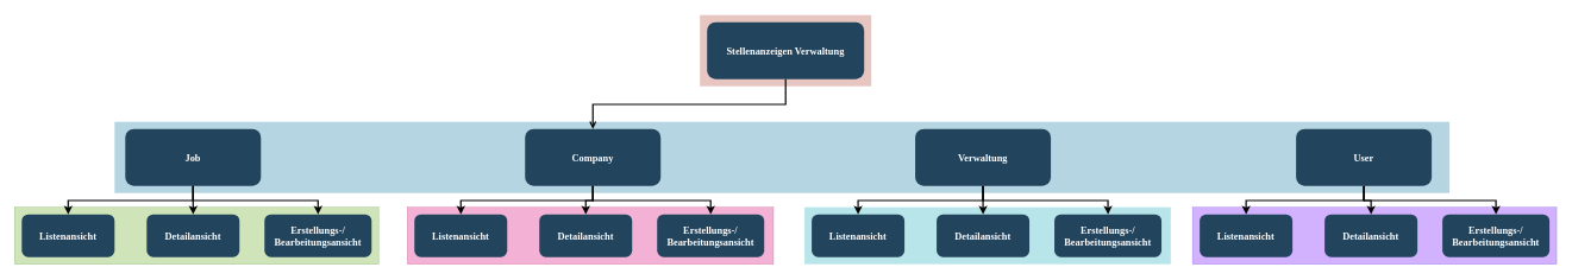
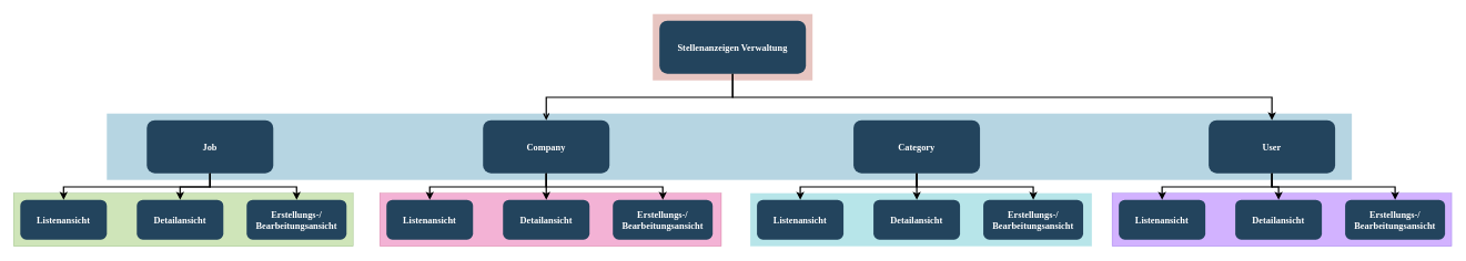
  <mxCell id="0" />
  <mxCell id="1" parent="0" />
  <mxCell id="2" value="" style="fillColor=#AE4132;strokeColor=none;opacity=30;" parent="1" vertex="1"><mxGeometry x="980" y="20.5" width="240" height="100" as="geometry" /></mxCell>
  <mxCell id="3" value="" style="fillColor=#10739E;strokeColor=none;opacity=30;" parent="1" vertex="1"><mxGeometry x="160" y="170.5" width="1870" height="100" as="geometry" /></mxCell>
  <mxCell id="4" value="" style="fillColor=#d80073;strokeColor=#A50040;opacity=30;fontColor=#ffffff;" parent="1" vertex="1"><mxGeometry x="570" y="290.5" width="513" height="80" as="geometry" /></mxCell>
  <mxCell id="5" value="Stellenanzeigen Verwaltung" style="rounded=1;fillColor=#23445D;gradientColor=none;strokeColor=none;fontColor=#FFFFFF;fontStyle=1;fontFamily=Tahoma;fontSize=14" parent="1" vertex="1"><mxGeometry x="990" y="30.5" width="220" height="80" as="geometry" /></mxCell>
- <mxCell id="7" value="Company" style="rounded=1;fillColor=#23445D;gradientColor=none;strokeColor=none;fontColor=#FFFFFF;fontStyle=1;fontFamily=Tahoma;fontSize=14" parent="1" vertex="1"><mxGeometry x="735" y="180.5" width="190" height="80" as="geometry" /></mxCell>
+ <mxCell id="6" value="" style="edgeStyle=elbowEdgeStyle;elbow=vertical;strokeWidth=2;rounded=0" parent="1" source="5" target="23" edge="1"><mxGeometry x="337" y="215.5" width="100" height="100" as="geometry"><mxPoint x="587" y="160.5" as="sourcePoint" /><mxPoint x="1707" y="180.5" as="targetPoint" /></mxGeometry></mxCell>
+ <mxCell id="7" value="Company" style="rounded=1;fillColor=#23445D;gradientColor=none;strokeColor=none;fontColor=#FFFFFF;fontStyle=1;fontFamily=Tahoma;fontSize=14" parent="1" vertex="1"><mxGeometry x="725" y="180.5" width="190" height="80" as="geometry" /></mxCell>
  <mxCell id="8" value="Listenansicht" style="rounded=1;fillColor=#23445D;gradientColor=none;strokeColor=none;fontColor=#FFFFFF;fontStyle=1;fontFamily=Tahoma;fontSize=14" parent="1" vertex="1"><mxGeometry x="580" y="300.5" width="130" height="60" as="geometry" /></mxCell>
  <mxCell id="9" value="Detailansicht" style="rounded=1;fillColor=#23445D;gradientColor=none;strokeColor=none;fontColor=#FFFFFF;fontStyle=1;fontFamily=Tahoma;fontSize=14" parent="1" vertex="1"><mxGeometry x="755" y="300.5" width="130" height="60" as="geometry" /></mxCell>
  <mxCell id="10" value="" style="edgeStyle=elbowEdgeStyle;elbow=vertical;strokeWidth=2;rounded=0;endArrow=open;" parent="1" source="5" target="7" edge="1"><mxGeometry x="347" y="225.5" width="100" height="100" as="geometry"><mxPoint x="1093" y="110.5" as="sourcePoint" /><mxPoint x="1680" y="190.5" as="targetPoint" /></mxGeometry></mxCell>
  <mxCell id="11" value="" style="edgeStyle=elbowEdgeStyle;elbow=vertical;strokeWidth=2;rounded=0" parent="1" source="7" target="8" edge="1"><mxGeometry x="-23" y="135.5" width="100" height="100" as="geometry"><mxPoint x="140" y="80.5" as="sourcePoint" /><mxPoint x="240" y="-19.5" as="targetPoint" /></mxGeometry></mxCell>
  <mxCell id="12" value="" style="edgeStyle=elbowEdgeStyle;elbow=vertical;strokeWidth=2;rounded=0" parent="1" source="7" target="9" edge="1"><mxGeometry x="-23" y="135.5" width="100" height="100" as="geometry"><mxPoint x="140" y="80.5" as="sourcePoint" /><mxPoint x="240" y="-19.5" as="targetPoint" /></mxGeometry></mxCell>
  <mxCell id="13" value="" style="edgeStyle=elbowEdgeStyle;elbow=vertical;strokeWidth=2;rounded=0" parent="1" source="7" target="36" edge="1"><mxGeometry x="-23" y="135.5" width="100" height="100" as="geometry"><mxPoint x="140" y="80.5" as="sourcePoint" /><mxPoint x="988" y="300.5" as="targetPoint" /></mxGeometry></mxCell>
  <mxCell id="14" value="" style="fillColor=#60a917;strokeColor=#2D7600;opacity=30;fontColor=#ffffff;" vertex="1" parent="1"><mxGeometry x="20" y="290.5" width="510" height="80" as="geometry" /></mxCell>
- <mxCell id="15" value="Job" style="rounded=1;fillColor=#23445D;gradientColor=none;strokeColor=none;fontColor=#FFFFFF;fontStyle=1;fontFamily=Tahoma;fontSize=14" vertex="1" parent="1"><mxGeometry x="175" y="180.5" width="190" height="80" as="geometry" /></mxCell>
+ <mxCell id="15" value="Job" style="rounded=1;fillColor=#23445D;gradientColor=none;strokeColor=none;fontColor=#FFFFFF;fontStyle=1;fontFamily=Tahoma;fontSize=14" vertex="1" parent="1"><mxGeometry x="220" y="180.5" width="190" height="80" as="geometry" /></mxCell>
  <mxCell id="16" value="Listenansicht" style="rounded=1;fillColor=#23445D;gradientColor=none;strokeColor=none;fontColor=#FFFFFF;fontStyle=1;fontFamily=Tahoma;fontSize=14" vertex="1" parent="1"><mxGeometry x="30" y="300.5" width="130" height="60" as="geometry" /></mxCell>
  <mxCell id="17" value="Detailansicht" style="rounded=1;fillColor=#23445D;gradientColor=none;strokeColor=none;fontColor=#FFFFFF;fontStyle=1;fontFamily=Tahoma;fontSize=14" vertex="1" parent="1"><mxGeometry x="205" y="300.5" width="130" height="60" as="geometry" /></mxCell>
  <mxCell id="18" value="Erstellungs-/&#10;Bearbeitungsansicht" style="rounded=1;fillColor=#23445D;gradientColor=none;strokeColor=none;fontColor=#FFFFFF;fontStyle=1;fontFamily=Tahoma;fontSize=14" vertex="1" parent="1"><mxGeometry x="370" y="300.5" width="150" height="60" as="geometry" /></mxCell>
  <mxCell id="19" value="" style="edgeStyle=elbowEdgeStyle;elbow=vertical;strokeWidth=2;rounded=0" edge="1" parent="1" source="15" target="16"><mxGeometry x="-23" y="135.5" width="100" height="100" as="geometry"><mxPoint x="-410" y="80.5" as="sourcePoint" /><mxPoint x="-310" y="-19.5" as="targetPoint" /></mxGeometry></mxCell>
  <mxCell id="20" value="" style="edgeStyle=elbowEdgeStyle;elbow=vertical;strokeWidth=2;rounded=0" edge="1" parent="1" source="15" target="17"><mxGeometry x="-23" y="135.5" width="100" height="100" as="geometry"><mxPoint x="-410" y="80.5" as="sourcePoint" /><mxPoint x="-310" y="-19.5" as="targetPoint" /></mxGeometry></mxCell>
  <mxCell id="21" value="" style="edgeStyle=elbowEdgeStyle;elbow=vertical;strokeWidth=2;rounded=0" edge="1" parent="1" source="15" target="18"><mxGeometry x="-23" y="135.5" width="100" height="100" as="geometry"><mxPoint x="-410" y="80.5" as="sourcePoint" /><mxPoint x="-310" y="-19.5" as="targetPoint" /></mxGeometry></mxCell>
  <mxCell id="22" value="" style="fillColor=#6a00ff;strokeColor=#3700CC;opacity=30;fontColor=#ffffff;" vertex="1" parent="1"><mxGeometry x="1670" y="290.5" width="510" height="80" as="geometry" /></mxCell>
  <mxCell id="23" value="User" style="rounded=1;fillColor=#23445D;gradientColor=none;strokeColor=none;fontColor=#FFFFFF;fontStyle=1;fontFamily=Tahoma;fontSize=14" vertex="1" parent="1"><mxGeometry x="1815" y="180.5" width="190" height="80" as="geometry" /></mxCell>
  <mxCell id="24" value="Listenansicht" style="rounded=1;fillColor=#23445D;gradientColor=none;strokeColor=none;fontColor=#FFFFFF;fontStyle=1;fontFamily=Tahoma;fontSize=14" vertex="1" parent="1"><mxGeometry x="1680" y="300.5" width="130" height="60" as="geometry" /></mxCell>
  <mxCell id="25" value="Detailansicht" style="rounded=1;fillColor=#23445D;gradientColor=none;strokeColor=none;fontColor=#FFFFFF;fontStyle=1;fontFamily=Tahoma;fontSize=14" vertex="1" parent="1"><mxGeometry x="1855" y="300.5" width="130" height="60" as="geometry" /></mxCell>
  <mxCell id="26" value="" style="edgeStyle=elbowEdgeStyle;elbow=vertical;strokeWidth=2;rounded=0" edge="1" parent="1" source="23" target="24"><mxGeometry x="-23" y="135.5" width="100" height="100" as="geometry"><mxPoint x="1240" y="80.5" as="sourcePoint" /><mxPoint x="1340" y="-19.5" as="targetPoint" /></mxGeometry></mxCell>
  <mxCell id="27" value="" style="edgeStyle=elbowEdgeStyle;elbow=vertical;strokeWidth=2;rounded=0" edge="1" parent="1" source="23" target="25"><mxGeometry x="-23" y="135.5" width="100" height="100" as="geometry"><mxPoint x="1240" y="80.5" as="sourcePoint" /><mxPoint x="1340" y="-19.5" as="targetPoint" /></mxGeometry></mxCell>
  <mxCell id="28" value="" style="edgeStyle=elbowEdgeStyle;elbow=vertical;strokeWidth=2;rounded=0" edge="1" parent="1" source="23" target="38"><mxGeometry x="-23" y="135.5" width="100" height="100" as="geometry"><mxPoint x="1240" y="80.5" as="sourcePoint" /><mxPoint x="2095" y="300.5" as="targetPoint" /></mxGeometry></mxCell>
  <mxCell id="29" value="" style="fillColor=#12AAB5;strokeColor=none;opacity=30;" vertex="1" parent="1"><mxGeometry x="1126.5" y="290.5" width="513" height="80" as="geometry" /></mxCell>
- <mxCell id="30" value="Verwaltung" style="rounded=1;fillColor=#23445D;gradientColor=none;strokeColor=none;fontColor=#FFFFFF;fontStyle=1;fontFamily=Tahoma;fontSize=14" vertex="1" parent="1"><mxGeometry x="1281.5" y="180.5" width="190" height="80" as="geometry" /></mxCell>
+ <mxCell id="30" value="Category" style="rounded=1;fillColor=#23445D;gradientColor=none;strokeColor=none;fontColor=#FFFFFF;fontStyle=1;fontFamily=Tahoma;fontSize=14" vertex="1" parent="1"><mxGeometry x="1281.5" y="180.5" width="190" height="80" as="geometry" /></mxCell>
  <mxCell id="31" value="Listenansicht" style="rounded=1;fillColor=#23445D;gradientColor=none;strokeColor=none;fontColor=#FFFFFF;fontStyle=1;fontFamily=Tahoma;fontSize=14" vertex="1" parent="1"><mxGeometry x="1136.5" y="300.5" width="130" height="60" as="geometry" /></mxCell>
  <mxCell id="32" value="Detailansicht" style="rounded=1;fillColor=#23445D;gradientColor=none;strokeColor=none;fontColor=#FFFFFF;fontStyle=1;fontFamily=Tahoma;fontSize=14" vertex="1" parent="1"><mxGeometry x="1311.5" y="300.5" width="130" height="60" as="geometry" /></mxCell>
  <mxCell id="33" value="" style="edgeStyle=elbowEdgeStyle;elbow=vertical;strokeWidth=2;rounded=0" edge="1" parent="1" source="30" target="31"><mxGeometry x="-23" y="135.5" width="100" height="100" as="geometry"><mxPoint x="696.5" y="80.5" as="sourcePoint" /><mxPoint x="796.5" y="-19.5" as="targetPoint" /></mxGeometry></mxCell>
  <mxCell id="34" value="" style="edgeStyle=elbowEdgeStyle;elbow=vertical;strokeWidth=2;rounded=0" edge="1" parent="1" source="30" target="32"><mxGeometry x="-23" y="135.5" width="100" height="100" as="geometry"><mxPoint x="696.5" y="80.5" as="sourcePoint" /><mxPoint x="796.5" y="-19.5" as="targetPoint" /></mxGeometry></mxCell>
  <mxCell id="35" value="" style="edgeStyle=elbowEdgeStyle;elbow=vertical;strokeWidth=2;rounded=0" edge="1" parent="1" source="30" target="37"><mxGeometry x="-23" y="135.5" width="100" height="100" as="geometry"><mxPoint x="696.5" y="80.5" as="sourcePoint" /><mxPoint x="1551.5" y="300.5" as="targetPoint" /></mxGeometry></mxCell>
  <mxCell id="36" value="Erstellungs-/&#10;Bearbeitungsansicht" style="rounded=1;fillColor=#23445D;gradientColor=none;strokeColor=none;fontColor=#FFFFFF;fontStyle=1;fontFamily=Tahoma;fontSize=14" vertex="1" parent="1"><mxGeometry x="920" y="300.5" width="150" height="60" as="geometry" /></mxCell>
  <mxCell id="37" value="Erstellungs-/&#10;Bearbeitungsansicht" style="rounded=1;fillColor=#23445D;gradientColor=none;strokeColor=none;fontColor=#FFFFFF;fontStyle=1;fontFamily=Tahoma;fontSize=14" vertex="1" parent="1"><mxGeometry x="1476.5" y="300.5" width="150" height="60" as="geometry" /></mxCell>
  <mxCell id="38" value="Erstellungs-/&#10;Bearbeitungsansicht" style="rounded=1;fillColor=#23445D;gradientColor=none;strokeColor=none;fontColor=#FFFFFF;fontStyle=1;fontFamily=Tahoma;fontSize=14" vertex="1" parent="1"><mxGeometry x="2020" y="300.5" width="150" height="60" as="geometry" /></mxCell>
